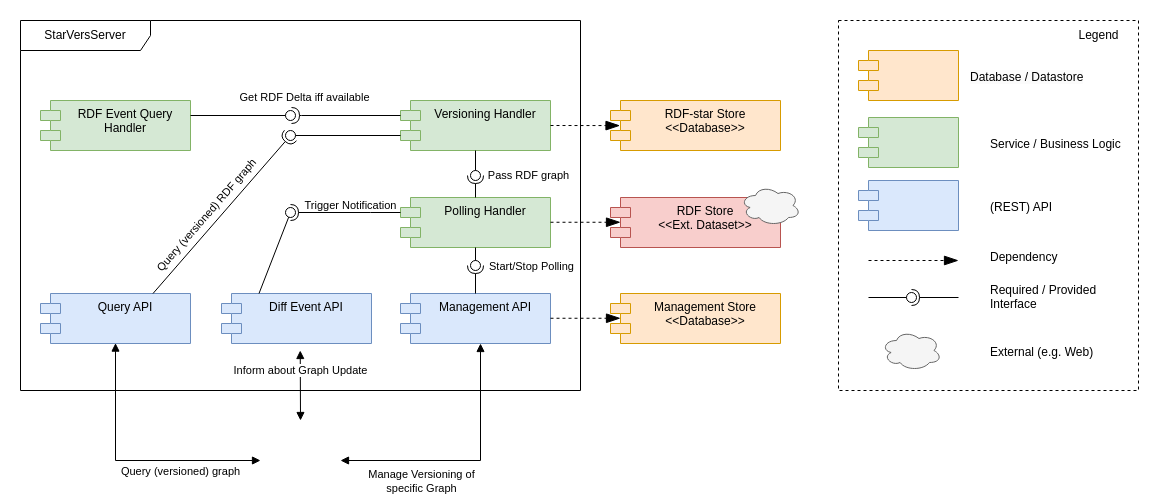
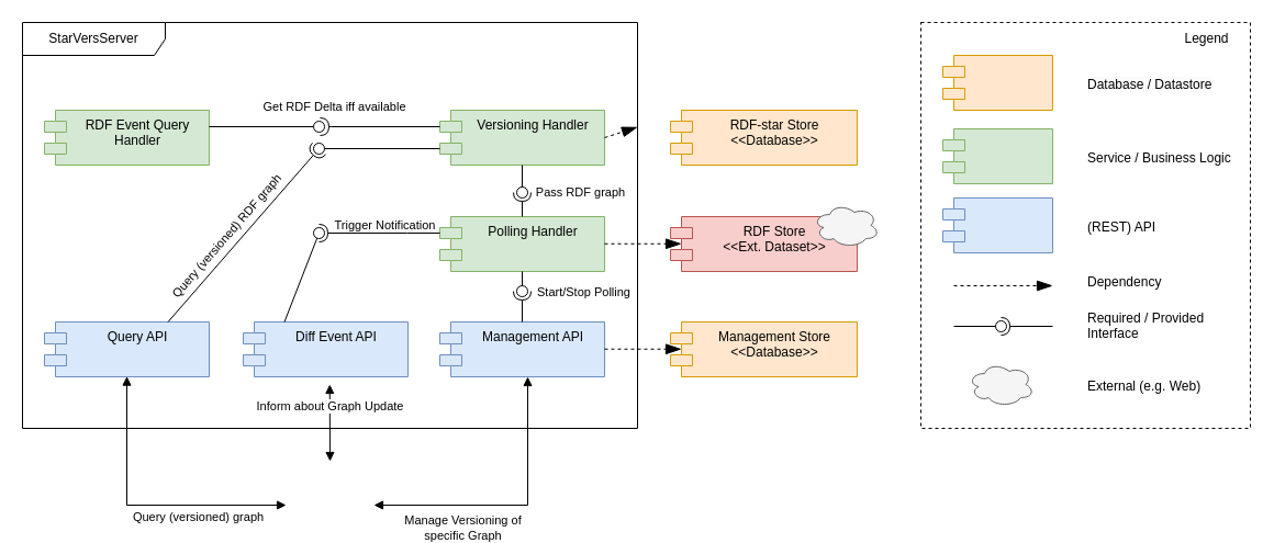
  <mxCell id="0" />
  <mxCell id="1" parent="0" />
  <mxCell id="2" value="" style="rounded=0;whiteSpace=wrap;html=1;fillColor=none;dashed=1;" parent="1" vertex="1"><mxGeometry x="838" y="20" width="300" height="370" as="geometry" /></mxCell>
  <mxCell id="3" value="Polling Handler" style="shape=module;align=left;spacingLeft=20;align=center;verticalAlign=top;whiteSpace=wrap;html=1;fillColor=#d5e8d4;strokeColor=#82b366;" parent="1" vertex="1"><mxGeometry x="400" y="197" width="150" height="50" as="geometry" /></mxCell>
  <mxCell id="4" value="StarVersServer" style="shape=umlFrame;whiteSpace=wrap;html=1;pointerEvents=0;width=130;height=30;" parent="1" vertex="1"><mxGeometry x="20" y="20" width="560" height="370" as="geometry" /></mxCell>
  <mxCell id="5" value="RDF-star Store&lt;br&gt;&amp;lt;&amp;lt;Database&amp;gt;&amp;gt;" style="shape=module;align=left;spacingLeft=20;align=center;verticalAlign=top;whiteSpace=wrap;html=1;fillColor=#ffe6cc;strokeColor=#d79b00;" parent="1" vertex="1"><mxGeometry x="610" y="100" width="170" height="50" as="geometry" /></mxCell>
  <mxCell id="6" value="Management Store&lt;br&gt;&amp;lt;&amp;lt;Database&amp;gt;&amp;gt;" style="shape=module;align=left;spacingLeft=20;align=center;verticalAlign=top;whiteSpace=wrap;html=1;fillColor=#ffe6cc;strokeColor=#d79b00;" parent="1" vertex="1"><mxGeometry x="610" y="293" width="170" height="50" as="geometry" /></mxCell>
  <mxCell id="7" value="Management API" style="shape=module;align=left;spacingLeft=20;align=center;verticalAlign=top;whiteSpace=wrap;html=1;fillColor=#dae8fc;strokeColor=#6c8ebf;" parent="1" vertex="1"><mxGeometry x="400" y="293" width="150" height="50" as="geometry" /></mxCell>
  <mxCell id="8" value="Versioning Handler" style="shape=module;align=left;spacingLeft=20;align=center;verticalAlign=top;whiteSpace=wrap;html=1;fillColor=#d5e8d4;strokeColor=#82b366;" parent="1" vertex="1"><mxGeometry x="400" y="100" width="150" height="50" as="geometry" /></mxCell>
  <mxCell id="9" value="Query API" style="shape=module;align=left;spacingLeft=20;align=center;verticalAlign=top;whiteSpace=wrap;html=1;fillColor=#dae8fc;strokeColor=#6c8ebf;" parent="1" vertex="1"><mxGeometry x="40" y="293" width="150" height="50" as="geometry" /></mxCell>
  <mxCell id="10" value="RDF Store&lt;br&gt;&amp;lt;&amp;lt;Ext. Dataset&amp;gt;&amp;gt;" style="shape=module;align=left;spacingLeft=20;align=center;verticalAlign=top;whiteSpace=wrap;html=1;fillColor=#f8cecc;strokeColor=#b85450;" parent="1" vertex="1"><mxGeometry x="610" y="197" width="170" height="50" as="geometry" /></mxCell>
  <mxCell id="11" value="RDF Event Query Handler" style="shape=module;align=left;spacingLeft=20;align=center;verticalAlign=top;whiteSpace=wrap;html=1;fillColor=#d5e8d4;strokeColor=#82b366;" parent="1" vertex="1"><mxGeometry x="40" y="100" width="150" height="50" as="geometry" /></mxCell>
  <mxCell id="12" value="" style="rounded=0;orthogonalLoop=1;jettySize=auto;html=1;endArrow=halfCircle;endFill=0;endSize=6;strokeWidth=1;sketch=0;exitX=0;exitY=0;exitDx=0;exitDy=15;exitPerimeter=0;" parent="1" source="8" edge="1"><mxGeometry relative="1" as="geometry"><mxPoint x="371" y="115" as="sourcePoint" /><mxPoint x="291" y="115" as="targetPoint" /><Array as="points"><mxPoint x="301" y="115" /></Array></mxGeometry></mxCell>
  <mxCell id="13" value="" style="rounded=0;orthogonalLoop=1;jettySize=auto;html=1;endArrow=oval;endFill=0;sketch=0;sourcePerimeterSpacing=0;targetPerimeterSpacing=0;endSize=10;" parent="1" edge="1"><mxGeometry relative="1" as="geometry"><mxPoint x="190" y="115" as="sourcePoint" /><mxPoint x="290" y="115" as="targetPoint" /></mxGeometry></mxCell>
  <mxCell id="14" value="" style="ellipse;whiteSpace=wrap;html=1;align=center;aspect=fixed;fillColor=none;strokeColor=none;resizable=0;perimeter=centerPerimeter;rotatable=0;allowArrows=0;points=[];outlineConnect=1;" parent="1" vertex="1"><mxGeometry x="315" y="120" width="10" height="10" as="geometry" /></mxCell>
  <mxCell id="15" value="Get RDF Delta iff available" style="text;html=1;align=center;verticalAlign=middle;resizable=0;points=[];autosize=1;strokeColor=none;fillColor=none;fontSize=11;" parent="1" vertex="1"><mxGeometry x="229" y="82" width="150" height="30" as="geometry" /></mxCell>
- <mxCell id="16" value="" style="endArrow=blockThin;endSize=12;dashed=1;html=1;rounded=0;exitX=1;exitY=0.5;exitDx=0;exitDy=0;entryX=0.056;entryY=0.502;entryDx=0;entryDy=0;entryPerimeter=0;endFill=1;" parent="1" source="8" target="5" edge="1"><mxGeometry width="160" relative="1" as="geometry"><mxPoint x="410" y="170" as="sourcePoint" /><mxPoint x="570" y="170" as="targetPoint" /></mxGeometry></mxCell>
+ <mxCell id="16" value="" style="endArrow=blockThin;endSize=12;dashed=1;html=1;rounded=0;exitX=1;exitY=0.5;exitDx=0;exitDy=0;endFill=1;" parent="1" source="8" target="4" edge="1"><mxGeometry width="160" relative="1" as="geometry"><mxPoint x="410" y="170" as="sourcePoint" /><mxPoint x="570" y="170" as="targetPoint" /></mxGeometry></mxCell>
  <mxCell id="17" value="" style="endArrow=blockThin;endSize=12;dashed=1;html=1;rounded=0;exitX=1;exitY=0.5;exitDx=0;exitDy=0;entryX=0.056;entryY=0.502;entryDx=0;entryDy=0;entryPerimeter=0;endFill=1;" parent="1" edge="1"><mxGeometry width="160" relative="1" as="geometry"><mxPoint x="550" y="317.76" as="sourcePoint" /><mxPoint x="620" y="317.76" as="targetPoint" /></mxGeometry></mxCell>
  <mxCell id="18" value="" style="endArrow=blockThin;endSize=12;dashed=1;html=1;rounded=0;exitX=1;exitY=0.5;exitDx=0;exitDy=0;entryX=0.056;entryY=0.502;entryDx=0;entryDy=0;entryPerimeter=0;endFill=1;" parent="1" edge="1"><mxGeometry width="160" relative="1" as="geometry"><mxPoint x="550" y="221.76" as="sourcePoint" /><mxPoint x="620" y="221.76" as="targetPoint" /></mxGeometry></mxCell>
  <mxCell id="19" value="Diff Event API" style="shape=module;align=left;spacingLeft=20;align=center;verticalAlign=top;whiteSpace=wrap;html=1;fillColor=#dae8fc;strokeColor=#6c8ebf;" parent="1" vertex="1"><mxGeometry x="221" y="293" width="150" height="50" as="geometry" /></mxCell>
  <mxCell id="20" value="" style="rounded=0;orthogonalLoop=1;jettySize=auto;html=1;endArrow=halfCircle;endFill=0;endSize=6;strokeWidth=1;sketch=0;exitX=0.5;exitY=0;exitDx=0;exitDy=0;" parent="1" source="7" target="23" edge="1"><mxGeometry relative="1" as="geometry"><mxPoint x="500" y="235" as="sourcePoint" /></mxGeometry></mxCell>
  <mxCell id="21" value="Start/Stop Polling" style="edgeLabel;html=1;align=center;verticalAlign=middle;resizable=0;points=[];" parent="20" vertex="1" connectable="0"><mxGeometry x="0.784" y="-9" relative="1" as="geometry"><mxPoint x="46" y="-3" as="offset" /></mxGeometry></mxCell>
  <mxCell id="22" value="" style="rounded=0;orthogonalLoop=1;jettySize=auto;html=1;endArrow=oval;endFill=0;sketch=0;sourcePerimeterSpacing=0;targetPerimeterSpacing=0;endSize=10;exitX=0.5;exitY=1;exitDx=0;exitDy=0;" parent="1" source="3" target="23" edge="1"><mxGeometry relative="1" as="geometry"><mxPoint x="460" y="235" as="sourcePoint" /></mxGeometry></mxCell>
  <mxCell id="23" value="" style="ellipse;whiteSpace=wrap;html=1;align=center;aspect=fixed;fillColor=none;strokeColor=none;resizable=0;perimeter=centerPerimeter;rotatable=0;allowArrows=0;points=[];outlineConnect=1;" parent="1" vertex="1"><mxGeometry x="470" y="260" width="10" height="10" as="geometry" /></mxCell>
  <mxCell id="24" value="" style="rounded=0;orthogonalLoop=1;jettySize=auto;html=1;endArrow=halfCircle;endFill=0;endSize=6;strokeWidth=1;sketch=0;exitX=0.5;exitY=0;exitDx=0;exitDy=0;" parent="1" source="3" target="26" edge="1"><mxGeometry relative="1" as="geometry"><mxPoint x="570" y="187" as="sourcePoint" /></mxGeometry></mxCell>
  <mxCell id="25" value="" style="rounded=0;orthogonalLoop=1;jettySize=auto;html=1;endArrow=oval;endFill=0;sketch=0;sourcePerimeterSpacing=0;targetPerimeterSpacing=0;endSize=10;exitX=0.5;exitY=1;exitDx=0;exitDy=0;" parent="1" source="8" target="26" edge="1"><mxGeometry relative="1" as="geometry"><mxPoint x="360" y="185" as="sourcePoint" /></mxGeometry></mxCell>
  <mxCell id="26" value="" style="ellipse;whiteSpace=wrap;html=1;align=center;aspect=fixed;fillColor=none;strokeColor=none;resizable=0;perimeter=centerPerimeter;rotatable=0;allowArrows=0;points=[];outlineConnect=1;" parent="1" vertex="1"><mxGeometry x="470" y="170" width="10" height="10" as="geometry" /></mxCell>
  <mxCell id="27" value="Pass RDF graph" style="text;html=1;align=center;verticalAlign=middle;resizable=0;points=[];autosize=1;strokeColor=none;fillColor=none;fontSize=11;" parent="1" vertex="1"><mxGeometry x="478" y="160" width="100" height="30" as="geometry" /></mxCell>
  <mxCell id="28" value="" style="rounded=0;orthogonalLoop=1;jettySize=auto;html=1;endArrow=oval;endFill=0;endSize=10;strokeWidth=1;sketch=0;exitX=0.25;exitY=0;exitDx=0;exitDy=0;" parent="1" source="19" target="30" edge="1"><mxGeometry relative="1" as="geometry"><mxPoint x="325" y="235" as="sourcePoint" /></mxGeometry></mxCell>
  <mxCell id="29" value="" style="rounded=0;orthogonalLoop=1;jettySize=auto;html=1;endArrow=halfCircle;endFill=0;sketch=0;sourcePerimeterSpacing=0;targetPerimeterSpacing=0;endSize=6;exitX=0;exitY=0;exitDx=0;exitDy=15;exitPerimeter=0;" parent="1" source="3" target="30" edge="1"><mxGeometry relative="1" as="geometry"><mxPoint x="285" y="235" as="sourcePoint" /><Array as="points"><mxPoint x="370" y="212" /></Array></mxGeometry></mxCell>
  <mxCell id="30" value="" style="ellipse;whiteSpace=wrap;html=1;align=center;aspect=fixed;fillColor=none;strokeColor=none;resizable=0;perimeter=centerPerimeter;rotatable=0;allowArrows=0;points=[];outlineConnect=1;" parent="1" vertex="1"><mxGeometry x="285" y="207" width="10" height="10" as="geometry" /></mxCell>
  <mxCell id="31" value="Query&amp;nbsp;(versioned) RDF graph" style="text;html=1;align=center;verticalAlign=middle;resizable=0;points=[];autosize=1;strokeColor=none;fillColor=none;rotation=311;fontSize=11;" parent="1" vertex="1"><mxGeometry x="121" y="200" width="170" height="30" as="geometry" /></mxCell>
  <mxCell id="32" value="" style="ellipse;whiteSpace=wrap;html=1;align=center;aspect=fixed;fillColor=none;strokeColor=none;resizable=0;perimeter=centerPerimeter;rotatable=0;allowArrows=0;points=[];outlineConnect=1;" parent="1" vertex="1"><mxGeometry x="325" y="160" width="10" height="10" as="geometry" /></mxCell>
  <mxCell id="33" value="" style="html=1;verticalAlign=bottom;endArrow=block;curved=0;rounded=0;startArrow=block;startFill=1;exitX=0.5;exitY=1;exitDx=0;exitDy=0;" parent="1" edge="1"><mxGeometry width="80" relative="1" as="geometry"><mxPoint x="480" y="343" as="sourcePoint" /><mxPoint x="340" y="460" as="targetPoint" /><Array as="points"><mxPoint x="480" y="460" /></Array></mxGeometry></mxCell>
  <mxCell id="34" value="Manage Versioning of&lt;br&gt;specific Graph" style="edgeLabel;html=1;align=center;verticalAlign=middle;resizable=0;points=[];" parent="33" vertex="1" connectable="0"><mxGeometry x="0.185" y="1" relative="1" as="geometry"><mxPoint x="-25" y="19" as="offset" /></mxGeometry></mxCell>
  <mxCell id="35" value="" style="html=1;verticalAlign=bottom;endArrow=block;curved=0;rounded=0;startArrow=block;startFill=1;exitX=0.5;exitY=1;exitDx=0;exitDy=0;fontStyle=1" parent="1" edge="1"><mxGeometry width="80" relative="1" as="geometry"><mxPoint x="115" y="342.58" as="sourcePoint" /><mxPoint x="260" y="460" as="targetPoint" /><Array as="points"><mxPoint x="115" y="460" /></Array></mxGeometry></mxCell>
  <mxCell id="36" value="Query (versioned) graph" style="edgeLabel;html=1;align=center;verticalAlign=middle;resizable=0;points=[];" parent="35" vertex="1" connectable="0"><mxGeometry x="0.403" relative="1" as="geometry"><mxPoint x="-2" y="10" as="offset" /></mxGeometry></mxCell>
  <mxCell id="37" value="" style="html=1;verticalAlign=bottom;endArrow=block;curved=0;rounded=0;startArrow=block;startFill=1;exitX=0.5;exitY=1;exitDx=0;exitDy=0;fontStyle=1" parent="1" edge="1"><mxGeometry width="80" relative="1" as="geometry"><mxPoint x="299.74" y="350" as="sourcePoint" /><mxPoint x="300" y="420" as="targetPoint" /></mxGeometry></mxCell>
  <mxCell id="38" value="Inform about Graph Update" style="edgeLabel;html=1;align=center;verticalAlign=middle;resizable=0;points=[];" parent="37" vertex="1" connectable="0"><mxGeometry x="0.403" relative="1" as="geometry"><mxPoint y="-29" as="offset" /></mxGeometry></mxCell>
  <mxCell id="39" value="" style="ellipse;shape=cloud;whiteSpace=wrap;html=1;fillColor=#f5f5f5;fontColor=#333333;strokeColor=#666666;" parent="1" vertex="1"><mxGeometry x="740" y="185" width="60" height="40" as="geometry" /></mxCell>
  <mxCell id="40" value="Trigger Notification" style="edgeLabel;html=1;align=center;verticalAlign=middle;resizable=0;points=[];rotation=0;" parent="1" vertex="1" connectable="0"><mxGeometry x="349.995" y="204.003" as="geometry" /></mxCell>
  <mxCell id="41" value="" style="rounded=0;orthogonalLoop=1;jettySize=auto;html=1;endArrow=halfCircle;endFill=0;endSize=6;strokeWidth=1;sketch=0;exitX=0.75;exitY=0;exitDx=0;exitDy=0;" parent="1" source="9" target="43" edge="1"><mxGeometry relative="1" as="geometry"><mxPoint x="260" y="275" as="sourcePoint" /></mxGeometry></mxCell>
  <mxCell id="42" value="" style="rounded=0;orthogonalLoop=1;jettySize=auto;html=1;endArrow=oval;endFill=0;sketch=0;sourcePerimeterSpacing=0;targetPerimeterSpacing=0;endSize=10;exitX=0;exitY=0;exitDx=0;exitDy=35;exitPerimeter=0;" parent="1" source="8" target="43" edge="1"><mxGeometry relative="1" as="geometry"><mxPoint x="220" y="275" as="sourcePoint" /></mxGeometry></mxCell>
  <mxCell id="43" value="" style="ellipse;whiteSpace=wrap;html=1;align=center;aspect=fixed;fillColor=none;strokeColor=none;resizable=0;perimeter=centerPerimeter;rotatable=0;allowArrows=0;points=[];outlineConnect=1;" parent="1" vertex="1"><mxGeometry x="285" y="130" width="10" height="10" as="geometry" /></mxCell>
  <mxCell id="44" value="" style="shape=module;align=left;spacingLeft=20;align=center;verticalAlign=top;whiteSpace=wrap;html=1;fillColor=#ffe6cc;strokeColor=#d79b00;" parent="1" vertex="1"><mxGeometry x="858" y="50" width="100" height="50" as="geometry" /></mxCell>
  <mxCell id="45" value="" style="shape=module;align=left;spacingLeft=20;align=center;verticalAlign=top;whiteSpace=wrap;html=1;fillColor=#d5e8d4;strokeColor=#82b366;" parent="1" vertex="1"><mxGeometry x="858" y="117" width="100" height="50" as="geometry" /></mxCell>
  <mxCell id="46" value="" style="shape=module;align=left;spacingLeft=20;align=center;verticalAlign=top;whiteSpace=wrap;html=1;fillColor=#dae8fc;strokeColor=#6c8ebf;" parent="1" vertex="1"><mxGeometry x="858" y="180" width="100" height="50" as="geometry" /></mxCell>
- <mxCell id="47" value="&lt;span style=&quot;color: rgb(0, 0, 0); font-family: Helvetica; font-size: 12px; font-style: normal; font-variant-ligatures: normal; font-variant-caps: normal; font-weight: 400; letter-spacing: normal; orphans: 2; text-align: center; text-indent: 0px; text-transform: none; widows: 2; word-spacing: 0px; -webkit-text-stroke-width: 0px; background-color: rgb(251, 251, 251); text-decoration-thickness: initial; text-decoration-style: initial; text-decoration-color: initial; float: none; display: inline !important;&quot;&gt;Database / Datastore&lt;/span&gt;" style="text;whiteSpace=wrap;html=1;" parent="1" vertex="1"><mxGeometry x="968" y="62.5" width="150" height="25" as="geometry" /></mxCell>
+ <mxCell id="47" value="&lt;span style=&quot;color: rgb(0, 0, 0); font-family: Helvetica; font-size: 12px; font-style: normal; font-variant-ligatures: normal; font-variant-caps: normal; font-weight: 400; letter-spacing: normal; orphans: 2; text-align: center; text-indent: 0px; text-transform: none; widows: 2; word-spacing: 0px; -webkit-text-stroke-width: 0px; background-color: rgb(251, 251, 251); text-decoration-thickness: initial; text-decoration-style: initial; text-decoration-color: initial; float: none; display: inline !important;&quot;&gt;Database / Datastore&lt;/span&gt;" style="text;whiteSpace=wrap;html=1;" parent="1" vertex="1"><mxGeometry x="988" y="62.5" width="150" height="25" as="geometry" /></mxCell>
  <mxCell id="48" value="&lt;div style=&quot;text-align: center;&quot;&gt;&lt;span style=&quot;background-color: initial;&quot;&gt;Service / Business Logic&lt;/span&gt;&lt;/div&gt;" style="text;whiteSpace=wrap;html=1;" parent="1" vertex="1"><mxGeometry x="988" y="129.5" width="150" height="25" as="geometry" /></mxCell>
  <mxCell id="49" value="&lt;div style=&quot;text-align: center;&quot;&gt;(REST) API&lt;/div&gt;" style="text;whiteSpace=wrap;html=1;" parent="1" vertex="1"><mxGeometry x="988" y="192.5" width="150" height="25" as="geometry" /></mxCell>
  <mxCell id="50" value="" style="endArrow=blockThin;endSize=12;dashed=1;html=1;rounded=0;exitX=1;exitY=0.5;exitDx=0;exitDy=0;endFill=1;" parent="1" edge="1"><mxGeometry width="160" relative="1" as="geometry"><mxPoint x="868" y="260" as="sourcePoint" /><mxPoint x="958" y="260" as="targetPoint" /></mxGeometry></mxCell>
  <mxCell id="51" value="&lt;div style=&quot;text-align: center;&quot;&gt;Dependency&lt;/div&gt;" style="text;whiteSpace=wrap;html=1;" parent="1" vertex="1"><mxGeometry x="988" y="243" width="150" height="25" as="geometry" /></mxCell>
  <mxCell id="52" value="" style="rounded=0;orthogonalLoop=1;jettySize=auto;html=1;endArrow=halfCircle;endFill=0;endSize=6;strokeWidth=1;sketch=0;" parent="1" target="54" edge="1"><mxGeometry relative="1" as="geometry"><mxPoint x="958" y="297" as="sourcePoint" /></mxGeometry></mxCell>
  <mxCell id="53" value="" style="rounded=0;orthogonalLoop=1;jettySize=auto;html=1;endArrow=oval;endFill=0;sketch=0;sourcePerimeterSpacing=0;targetPerimeterSpacing=0;endSize=10;" parent="1" target="54" edge="1"><mxGeometry relative="1" as="geometry"><mxPoint x="868" y="297" as="sourcePoint" /></mxGeometry></mxCell>
  <mxCell id="54" value="" style="ellipse;whiteSpace=wrap;html=1;align=center;aspect=fixed;fillColor=none;strokeColor=none;resizable=0;perimeter=centerPerimeter;rotatable=0;allowArrows=0;points=[];outlineConnect=1;" parent="1" vertex="1"><mxGeometry x="906" y="292" width="10" height="10" as="geometry" /></mxCell>
  <mxCell id="55" value="&lt;div style=&quot;&quot;&gt;Required / Provided&lt;br&gt;Interface&lt;/div&gt;" style="text;whiteSpace=wrap;html=1;align=left;" parent="1" vertex="1"><mxGeometry x="988" y="275.5" width="150" height="25" as="geometry" /></mxCell>
  <mxCell id="56" value="Legend" style="text;html=1;align=center;verticalAlign=middle;resizable=0;points=[];autosize=1;strokeColor=none;fillColor=none;" parent="1" vertex="1"><mxGeometry x="1068" y="20" width="60" height="30" as="geometry" /></mxCell>
  <mxCell id="57" value="" style="ellipse;shape=cloud;whiteSpace=wrap;html=1;fillColor=#f5f5f5;fontColor=#333333;strokeColor=#666666;" parent="1" vertex="1"><mxGeometry x="881" y="330" width="60" height="40" as="geometry" /></mxCell>
  <mxCell id="58" value="&lt;div style=&quot;text-align: center;&quot;&gt;External (e.g. Web)&lt;/div&gt;" style="text;whiteSpace=wrap;html=1;" parent="1" vertex="1"><mxGeometry x="988" y="337.5" width="150" height="25" as="geometry" /></mxCell>
